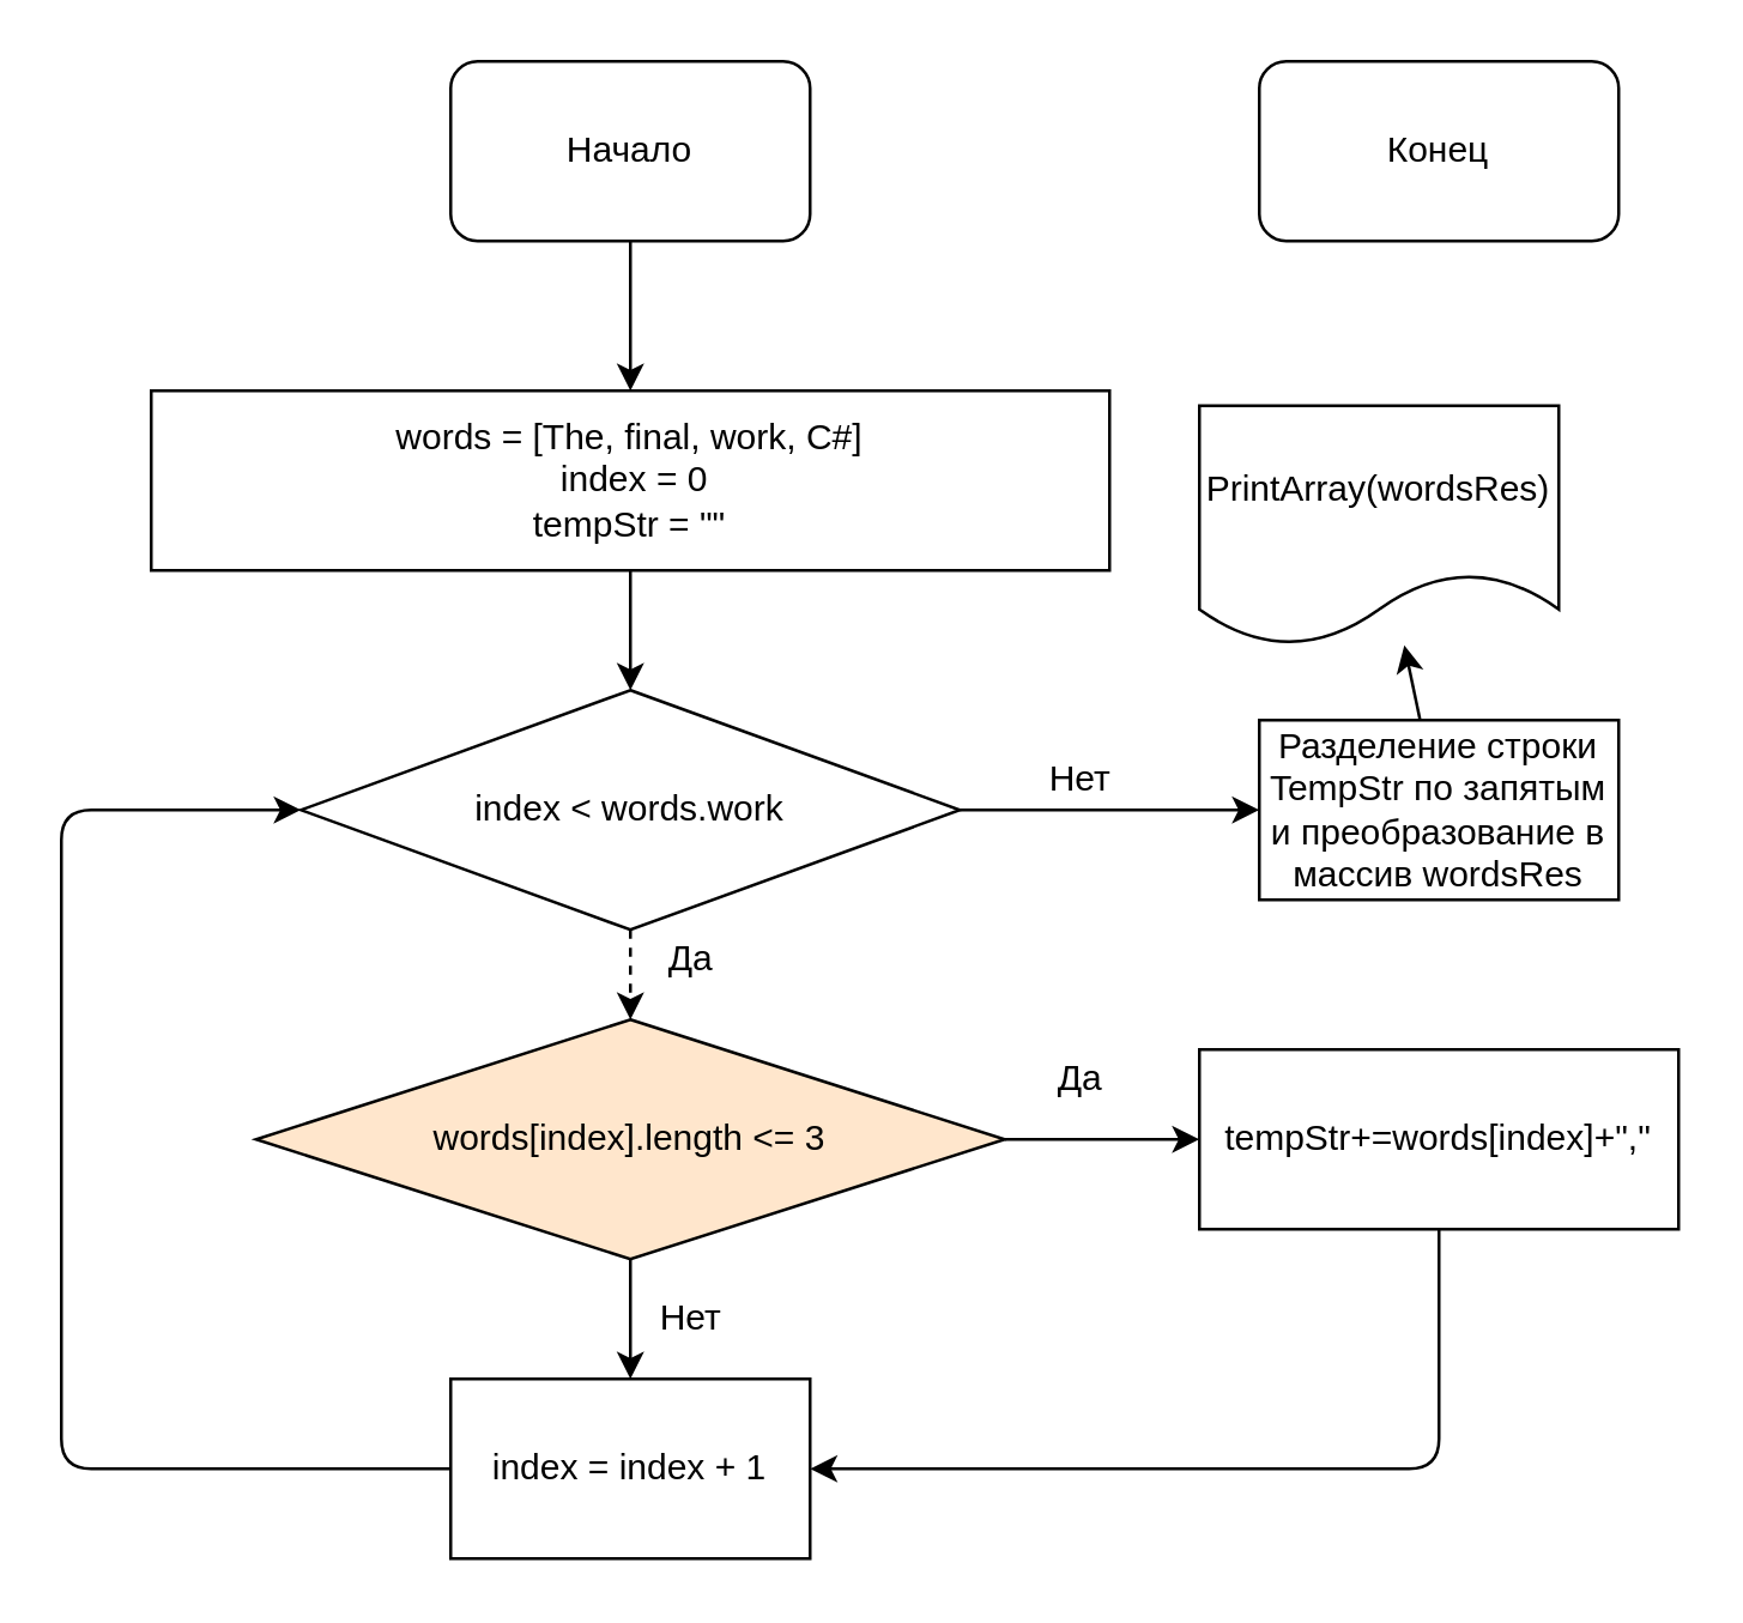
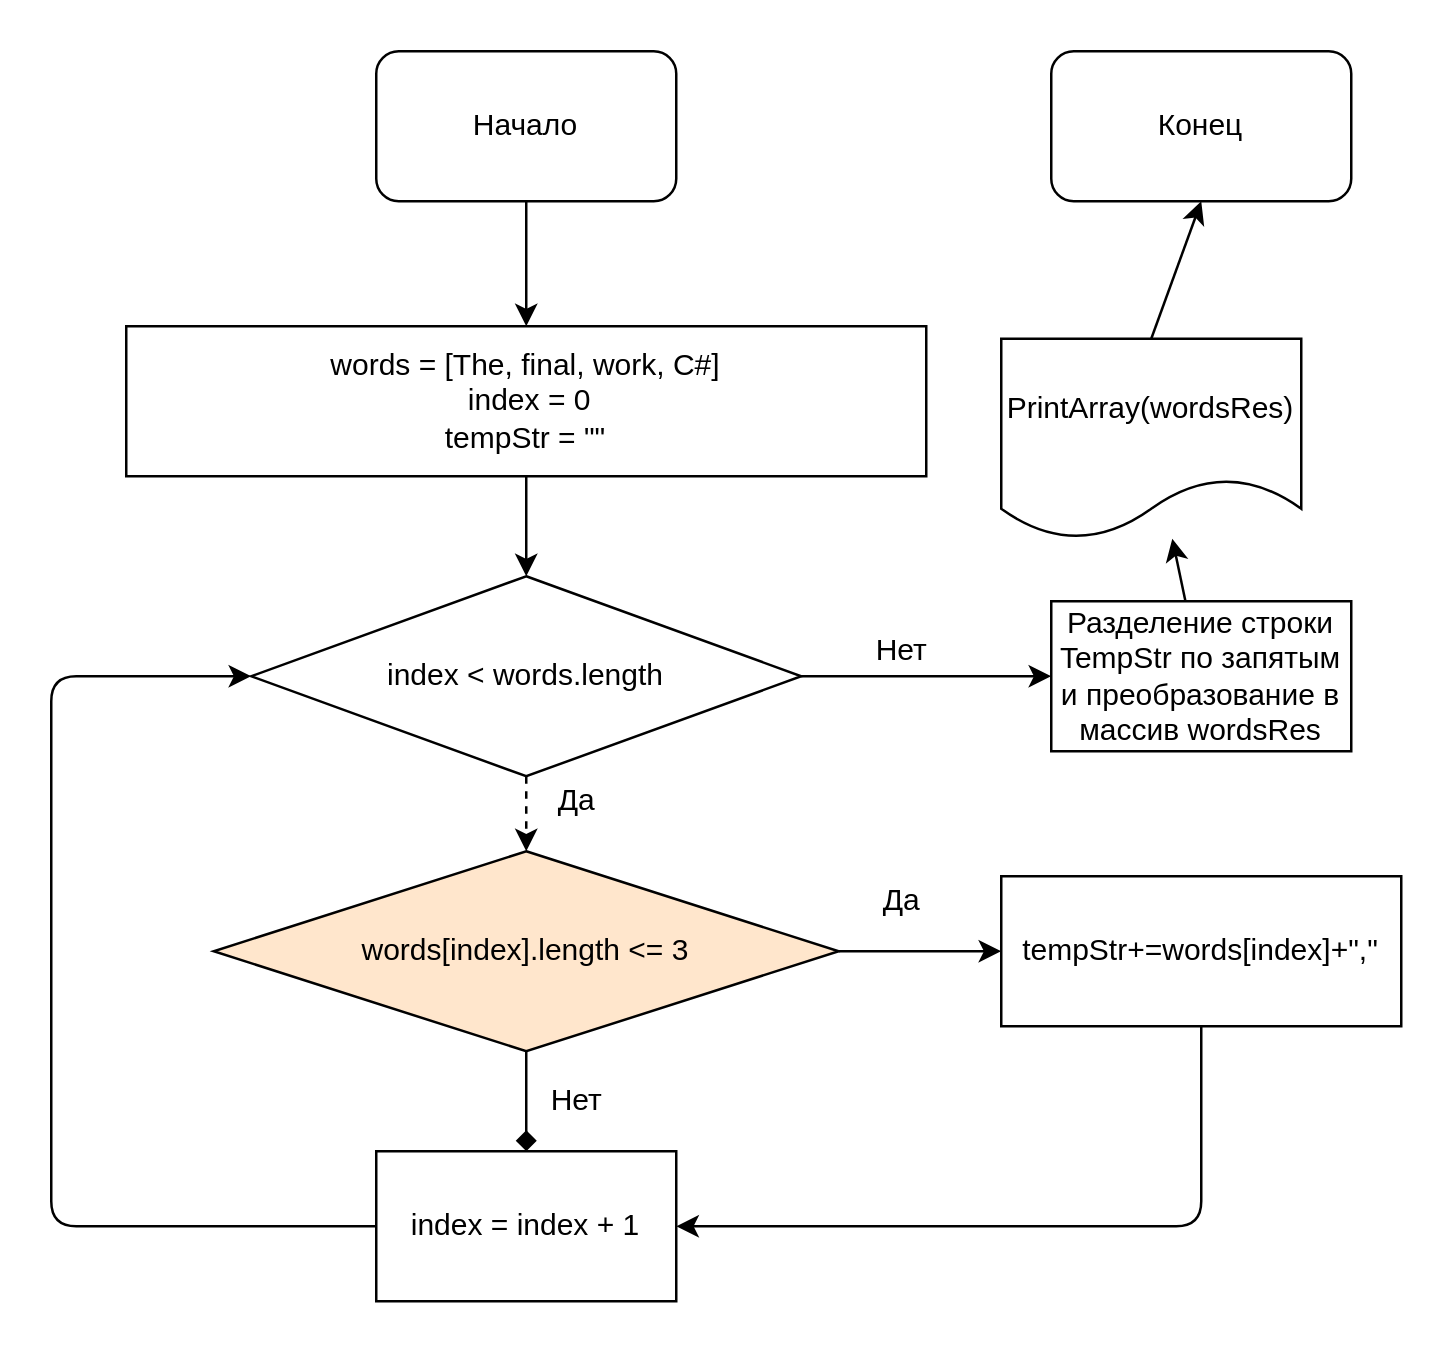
  <mxCell id="0" />
  <mxCell id="1" parent="0" />
  <mxCell id="2" value="" style="edgeStyle=none;html=1;" parent="1" source="3" target="5" edge="1"><mxGeometry relative="1" as="geometry" /></mxCell>
  <mxCell id="3" value="Начало" style="rounded=1;whiteSpace=wrap;html=1;" parent="1" vertex="1"><mxGeometry x="150" y="20" width="120" height="60" as="geometry" /></mxCell>
  <mxCell id="4" value="" style="edgeStyle=none;html=1;" parent="1" source="5" target="8" edge="1"><mxGeometry relative="1" as="geometry" /></mxCell>
  <mxCell id="5" value="words = [The, final, work, C#]&lt;br&gt;&amp;nbsp;index = 0&lt;br&gt;tempStr = &quot;&quot;" style="rounded=0;whiteSpace=wrap;html=1;" parent="1" vertex="1"><mxGeometry x="50" y="130" width="320" height="60" as="geometry" /></mxCell>
  <mxCell id="6" value="" style="edgeStyle=none;html=1;dashed=1;" parent="1" source="8" target="11" edge="1"><mxGeometry relative="1" as="geometry" /></mxCell>
  <mxCell id="7" value="" style="edgeStyle=none;html=1;" edge="1" parent="1" source="8" target="20"><mxGeometry relative="1" as="geometry" /></mxCell>
- <mxCell id="8" value="index &amp;lt; words.work" style="rhombus;whiteSpace=wrap;html=1;" parent="1" vertex="1"><mxGeometry x="100" y="230" width="220" height="80" as="geometry" /></mxCell>
+ <mxCell id="8" value="index &amp;lt; words.length" style="rhombus;whiteSpace=wrap;html=1;" parent="1" vertex="1"><mxGeometry x="100" y="230" width="220" height="80" as="geometry" /></mxCell>
  <mxCell id="9" value="" style="edgeStyle=none;html=1;" parent="1" source="11" target="13" edge="1"><mxGeometry relative="1" as="geometry" /></mxCell>
- <mxCell id="10" value="" style="edgeStyle=none;html=1;" parent="1" source="11" target="15" edge="1"><mxGeometry relative="1" as="geometry" /></mxCell>
+ <mxCell id="10" value="" style="edgeStyle=none;html=1;endArrow=diamond;" parent="1" source="11" target="15" edge="1"><mxGeometry relative="1" as="geometry" /></mxCell>
  <mxCell id="11" value="words[index].length &amp;lt;= 3" style="rhombus;whiteSpace=wrap;html=1;fillColor=#ffe6cc;" parent="1" vertex="1"><mxGeometry x="85" y="340" width="250" height="80" as="geometry" /></mxCell>
  <mxCell id="12" style="edgeStyle=none;html=1;exitX=0.5;exitY=1;exitDx=0;exitDy=0;entryX=1;entryY=0.5;entryDx=0;entryDy=0;" parent="1" source="13" target="15" edge="1"><mxGeometry relative="1" as="geometry"><mxPoint x="450" y="510" as="targetPoint" /><Array as="points"><mxPoint x="480" y="490" /></Array></mxGeometry></mxCell>
  <mxCell id="13" value="tempStr+=words[index]+&quot;,&quot;" style="rounded=0;whiteSpace=wrap;html=1;" parent="1" vertex="1"><mxGeometry x="400" y="350" width="160" height="60" as="geometry" /></mxCell>
  <mxCell id="14" style="edgeStyle=none;html=1;exitX=0;exitY=0.5;exitDx=0;exitDy=0;entryX=0;entryY=0.5;entryDx=0;entryDy=0;" parent="1" source="15" target="8" edge="1"><mxGeometry relative="1" as="geometry"><Array as="points"><mxPoint x="20" y="490" /><mxPoint x="20" y="270" /></Array></mxGeometry></mxCell>
  <mxCell id="15" value="index = index + 1" style="rounded=0;whiteSpace=wrap;html=1;" parent="1" vertex="1"><mxGeometry x="150" y="460" width="120" height="60" as="geometry" /></mxCell>
+ <mxCell id="16" style="edgeStyle=none;html=1;exitX=0.5;exitY=0;exitDx=0;exitDy=0;entryX=0.5;entryY=1;entryDx=0;entryDy=0;" parent="1" source="17" target="18" edge="1"><mxGeometry relative="1" as="geometry" /></mxCell>
  <mxCell id="17" value="PrintArray(wordsRes)" style="shape=document;whiteSpace=wrap;html=1;boundedLbl=1;" parent="1" vertex="1"><mxGeometry x="400" y="135" width="120" height="80" as="geometry" /></mxCell>
  <mxCell id="18" value="Конец" style="rounded=1;whiteSpace=wrap;html=1;" parent="1" vertex="1"><mxGeometry x="420" y="20" width="120" height="60" as="geometry" /></mxCell>
  <mxCell id="19" value="" style="edgeStyle=none;html=1;" edge="1" parent="1" source="20" target="17"><mxGeometry relative="1" as="geometry" /></mxCell>
  <mxCell id="20" value="Разделение строки TempStr по запятым и преобразование в массив wordsRes" style="whiteSpace=wrap;html=1;" vertex="1" parent="1"><mxGeometry x="420" y="240" width="120" height="60" as="geometry" /></mxCell>
  <mxCell id="21" value="Да" style="text;html=1;align=center;verticalAlign=middle;resizable=0;points=[];autosize=1;strokeColor=none;fillColor=none;" vertex="1" parent="1"><mxGeometry x="345" y="350" width="30" height="20" as="geometry" /></mxCell>
  <mxCell id="22" value="Нет" style="text;html=1;align=center;verticalAlign=middle;resizable=0;points=[];autosize=1;strokeColor=none;fillColor=none;" vertex="1" parent="1"><mxGeometry x="210" y="430" width="40" height="20" as="geometry" /></mxCell>
  <mxCell id="23" value="Да" style="text;html=1;align=center;verticalAlign=middle;resizable=0;points=[];autosize=1;strokeColor=none;fillColor=none;" vertex="1" parent="1"><mxGeometry x="215" y="310" width="30" height="20" as="geometry" /></mxCell>
  <mxCell id="24" value="Нет" style="text;html=1;align=center;verticalAlign=middle;resizable=0;points=[];autosize=1;strokeColor=none;fillColor=none;" vertex="1" parent="1"><mxGeometry x="340" y="250" width="40" height="20" as="geometry" /></mxCell>
